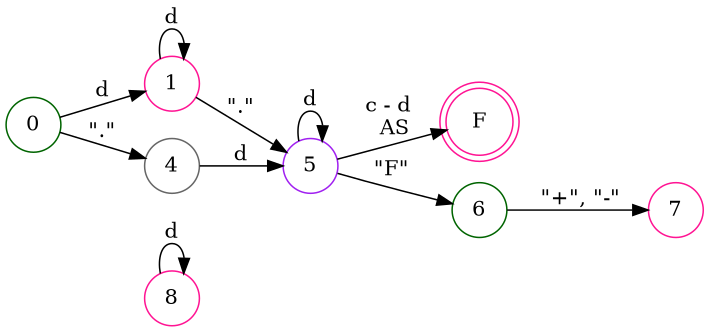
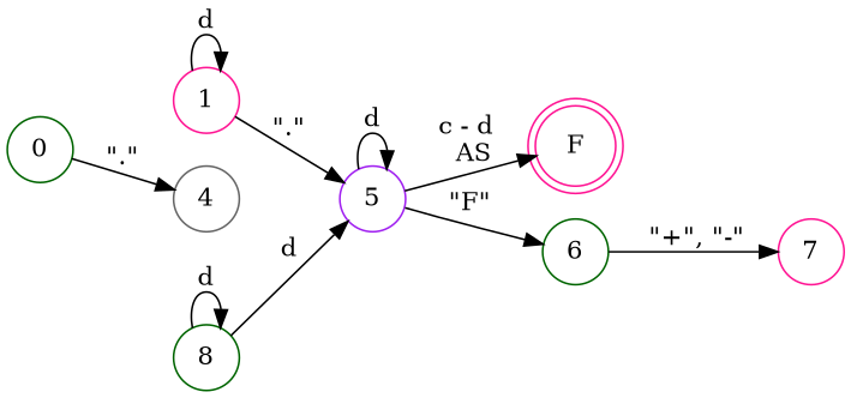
  digraph {
    rankdir=LR
    node [color=deeppink shape=circle]
    F [shape=doublecircle]
    0 [color=darkgreen]
    1
    4 [color=gray40]
    5 [color=purple]
    6 [color=darkgreen]
    7
-   8
-   0 -> 1 [label=d]
+   8 [color=darkgreen]
    0 -> 4 [label="\".\""]
    1 -> 1 [label=d]
    1 -> 5 [label="\".\""]
-   4 -> 5 [label=d]
+   8 -> 5 [label=d]
    5 -> F [label="c - d \n AS"]
    5 -> 5 [label=d]
    5 -> 6 [label="\"F\""]
    6 -> 7 [label="\"+\", \"-\""]
    8 -> 8 [label=d]
  }
